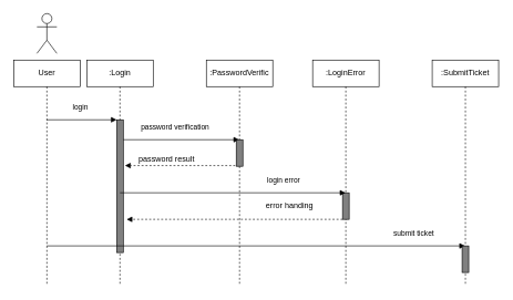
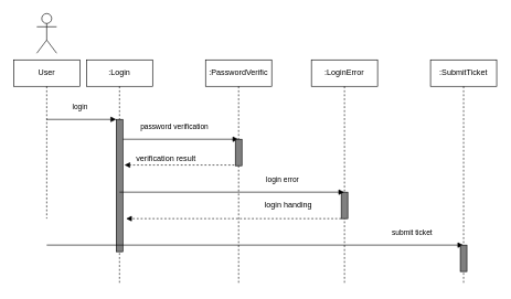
  <mxCell id="0" />
  <mxCell id="1" parent="0" />
  <mxCell id="2" value="" style="html=1;verticalAlign=bottom;labelBackgroundColor=none;endArrow=block;endFill=1;dashed=1;entryX=1.25;entryY=0.345;entryDx=0;entryDy=0;entryPerimeter=0;" edge="1" parent="1" source="9" target="5"><mxGeometry width="160" relative="1" as="geometry"><mxPoint x="340" y="250" as="sourcePoint" /><mxPoint x="180" y="250" as="targetPoint" /></mxGeometry></mxCell>
- <mxCell id="3" value="User" style="shape=umlLifeline;perimeter=lifelinePerimeter;whiteSpace=wrap;html=1;container=1;collapsible=0;recursiveResize=0;outlineConnect=0;" vertex="1" parent="1"><mxGeometry x="20" y="90" width="100" height="340" as="geometry" /></mxCell>
+ <mxCell id="3" value="User" style="shape=umlLifeline;perimeter=lifelinePerimeter;whiteSpace=wrap;html=1;container=1;collapsible=0;recursiveResize=0;outlineConnect=0;" vertex="1" parent="1"><mxGeometry x="20" y="90" width="100" height="240" as="geometry" /></mxCell>
  <mxCell id="4" value=":Login" style="shape=umlLifeline;perimeter=lifelinePerimeter;whiteSpace=wrap;html=1;container=1;collapsible=0;recursiveResize=0;outlineConnect=0;" vertex="1" parent="1"><mxGeometry x="130" y="90" width="100" height="340" as="geometry" /></mxCell>
  <mxCell id="5" value="" style="html=1;points=[];perimeter=orthogonalPerimeter;fillColor=#808080;" vertex="1" parent="4"><mxGeometry x="45" y="90" width="10" height="200" as="geometry" /></mxCell>
  <mxCell id="6" value="login" style="html=1;verticalAlign=bottom;labelBackgroundColor=none;endArrow=block;endFill=1;endSize=6;align=left;" edge="1" parent="4" source="3"><mxGeometry x="-0.306" y="10" relative="1" as="geometry"><mxPoint x="-90" y="90" as="sourcePoint" /><mxPoint x="45" y="90" as="targetPoint" /><mxPoint as="offset" /></mxGeometry></mxCell>
  <mxCell id="7" value="password verification" style="html=1;verticalAlign=bottom;labelBackgroundColor=none;endArrow=block;endFill=1;endSize=6;align=left;" edge="1" parent="4" target="9"><mxGeometry x="-0.714" y="10" relative="1" as="geometry"><mxPoint x="55" y="120" as="sourcePoint" /><mxPoint x="200.5" y="120" as="targetPoint" /><mxPoint as="offset" /></mxGeometry></mxCell>
  <mxCell id="8" value="submit ticket" style="html=1;verticalAlign=bottom;labelBackgroundColor=none;endArrow=block;endFill=1;endSize=6;align=left;" edge="1" parent="4" target="14"><mxGeometry x="0.652" y="10" relative="1" as="geometry"><mxPoint x="-60" y="280" as="sourcePoint" /><mxPoint x="279.5" y="280" as="targetPoint" /><mxPoint as="offset" /></mxGeometry></mxCell>
  <mxCell id="9" value=":PasswordVerific" style="shape=umlLifeline;perimeter=lifelinePerimeter;whiteSpace=wrap;html=1;container=1;collapsible=0;recursiveResize=0;outlineConnect=0;" vertex="1" parent="1"><mxGeometry x="310" y="90" width="100" height="340" as="geometry" /></mxCell>
  <mxCell id="10" value="" style="html=1;points=[];perimeter=orthogonalPerimeter;fillColor=#808080;" vertex="1" parent="9"><mxGeometry x="45" y="120" width="10" height="40" as="geometry" /></mxCell>
  <mxCell id="11" value="" style="html=1;verticalAlign=bottom;labelBackgroundColor=none;endArrow=block;endFill=1;dashed=1;" edge="1" parent="9"><mxGeometry width="160" relative="1" as="geometry"><mxPoint x="205" y="240" as="sourcePoint" /><mxPoint x="-120" y="240" as="targetPoint" /></mxGeometry></mxCell>
  <mxCell id="12" value=":LoginError" style="shape=umlLifeline;perimeter=lifelinePerimeter;whiteSpace=wrap;html=1;container=1;collapsible=0;recursiveResize=0;outlineConnect=0;" vertex="1" parent="1"><mxGeometry x="470" y="90" width="100" height="340" as="geometry" /></mxCell>
  <mxCell id="13" value="" style="html=1;points=[];perimeter=orthogonalPerimeter;fillColor=#808080;" vertex="1" parent="12"><mxGeometry x="45" y="200" width="10" height="40" as="geometry" /></mxCell>
  <mxCell id="14" value=":SubmitTicket" style="shape=umlLifeline;perimeter=lifelinePerimeter;whiteSpace=wrap;html=1;container=1;collapsible=0;recursiveResize=0;outlineConnect=0;" vertex="1" parent="1"><mxGeometry x="650" y="90" width="100" height="340" as="geometry" /></mxCell>
  <mxCell id="15" value="" style="html=1;points=[];perimeter=orthogonalPerimeter;fillColor=#808080;" vertex="1" parent="14"><mxGeometry x="45" y="280" width="10" height="40" as="geometry" /></mxCell>
- <mxCell id="16" value="password result" style="text;html=1;align=center;verticalAlign=middle;resizable=0;points=[];autosize=1;strokeColor=none;fillColor=none;" vertex="1" parent="1"><mxGeometry x="195" y="225" width="110" height="30" as="geometry" /></mxCell>
+ <mxCell id="16" value="verification result" style="text;html=1;align=center;verticalAlign=middle;resizable=0;points=[];autosize=1;strokeColor=none;fillColor=none;" vertex="1" parent="1"><mxGeometry x="195" y="225" width="110" height="30" as="geometry" /></mxCell>
  <mxCell id="17" value="login error" style="html=1;verticalAlign=bottom;labelBackgroundColor=none;endArrow=block;endFill=1;endSize=6;align=left;" edge="1" parent="1" target="12"><mxGeometry x="0.296" y="10" relative="1" as="geometry"><mxPoint x="180" y="290" as="sourcePoint" /><mxPoint x="354.5" y="290" as="targetPoint" /><mxPoint as="offset" /></mxGeometry></mxCell>
- <mxCell id="18" value="error handing" style="text;html=1;align=center;verticalAlign=middle;resizable=0;points=[];autosize=1;strokeColor=none;fillColor=none;" vertex="1" parent="1"><mxGeometry x="390" y="295" width="90" height="30" as="geometry" /></mxCell>
+ <mxCell id="18" value="login handing" style="text;html=1;align=center;verticalAlign=middle;resizable=0;points=[];autosize=1;strokeColor=none;fillColor=none;" vertex="1" parent="1"><mxGeometry x="390" y="295" width="90" height="30" as="geometry" /></mxCell>
  <mxCell id="19" value="" style="shape=umlActor;verticalLabelPosition=bottom;verticalAlign=top;html=1;" vertex="1" parent="1"><mxGeometry x="55" y="20" width="30" height="60" as="geometry" /></mxCell>
